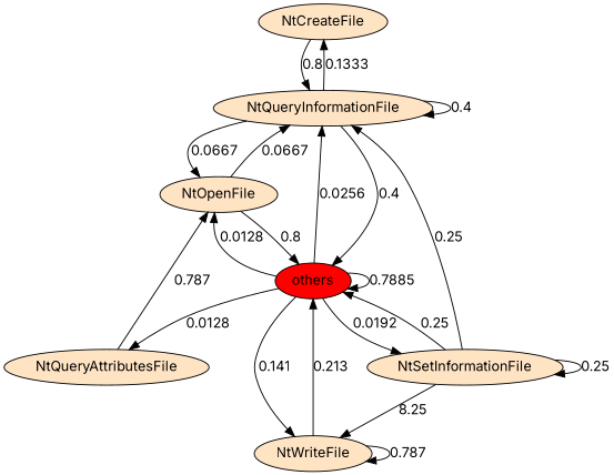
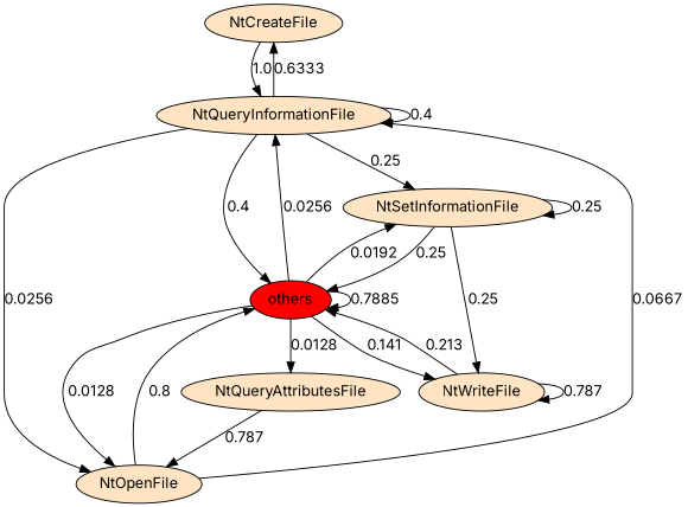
  digraph {
    fontname=Inter
    node [fillcolor=bisque fontname=Inter style=filled]
    edge [fontname=Inter]
    n1 [label=NtCreateFile]
    n2 [label=NtQueryInformationFile]
    n3 [fillcolor=red label=others]
    n4 [label=NtOpenFile]
    n5 [label=NtQueryAttributesFile]
    n6 [label=NtSetInformationFile]
    n7 [label=NtWriteFile]
-   n1 -> n2 [label=0.8]
-   n2 -> n1 [label=0.1333]
+   n1 -> n2 [label=1.0]
+   n2 -> n1 [label=0.6333]
    n2 -> n2 [label=0.4]
    n2 -> n3 [label=0.4]
-   n2 -> n4 [label=0.0667]
+   n2 -> n4 [label=0.0256]
    n3 -> n2 [label=0.0256]
    n3 -> n3 [label=0.7885]
    n3 -> n4 [label=0.0128]
    n3 -> n5 [label=0.0128]
    n3 -> n6 [label=0.0192]
    n3 -> n7 [label=0.141]
    n4 -> n2 [label=0.0667]
    n4 -> n3 [label=0.8]
    n5 -> n4 [label=0.787]
-   n6 -> n2 [label=0.25]
+   n2 -> n6 [label=0.25]
    n6 -> n3 [label=0.25]
    n6 -> n6 [label=0.25]
-   n6 -> n7 [label=8.25]
+   n6 -> n7 [label=0.25]
    n7 -> n3 [label=0.213]
    n7 -> n7 [label=0.787]
  }
